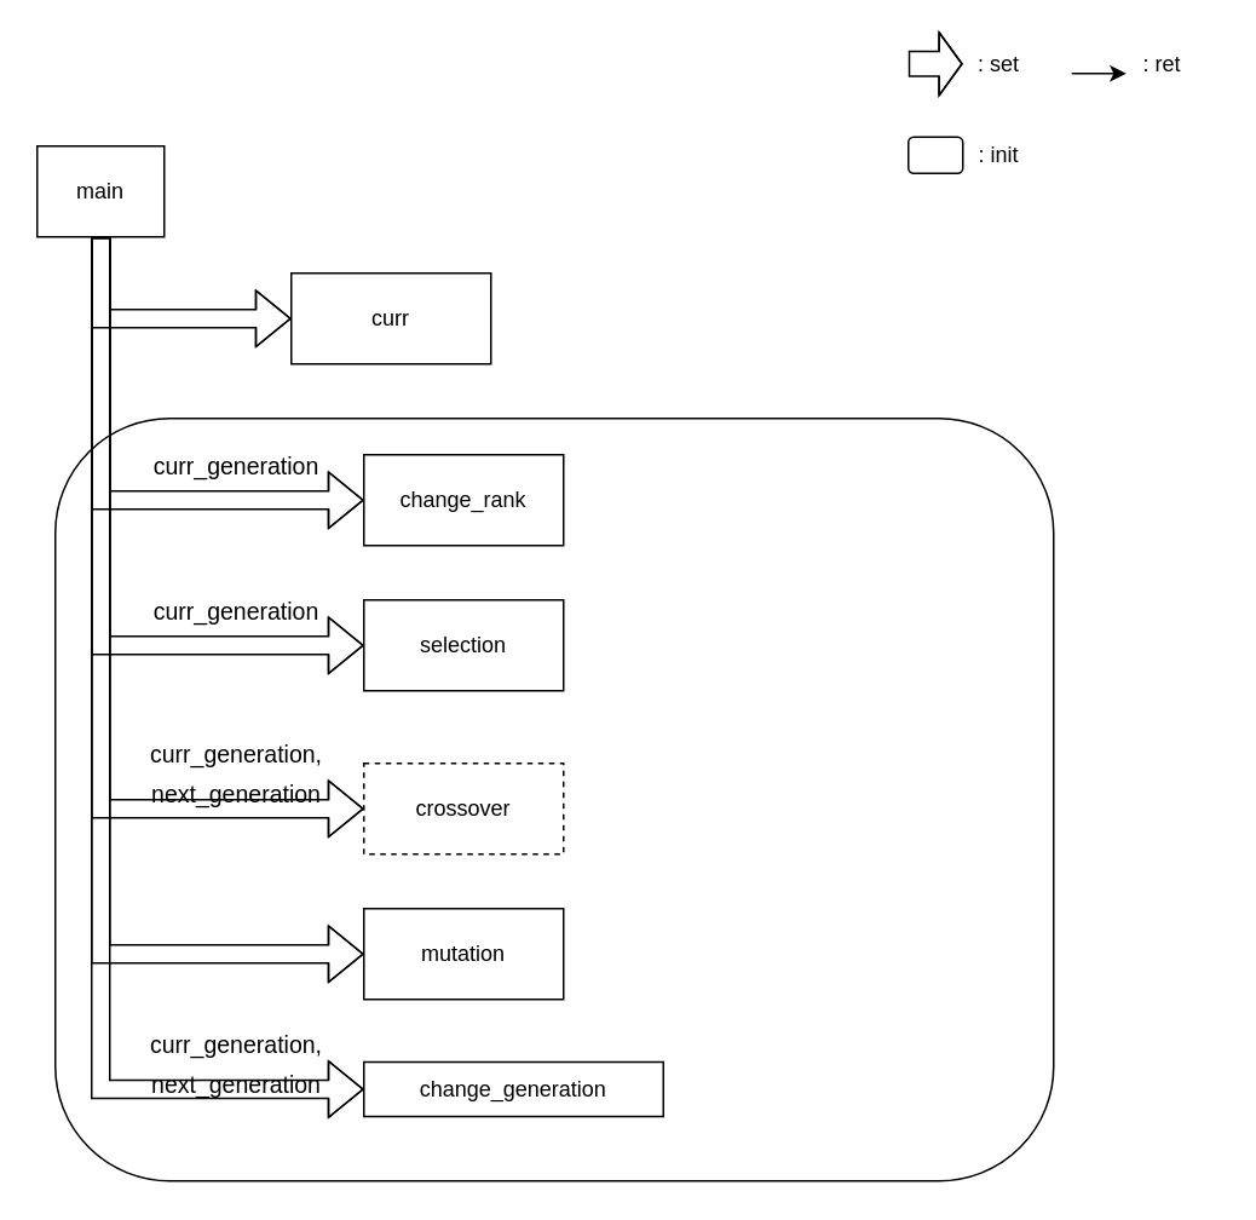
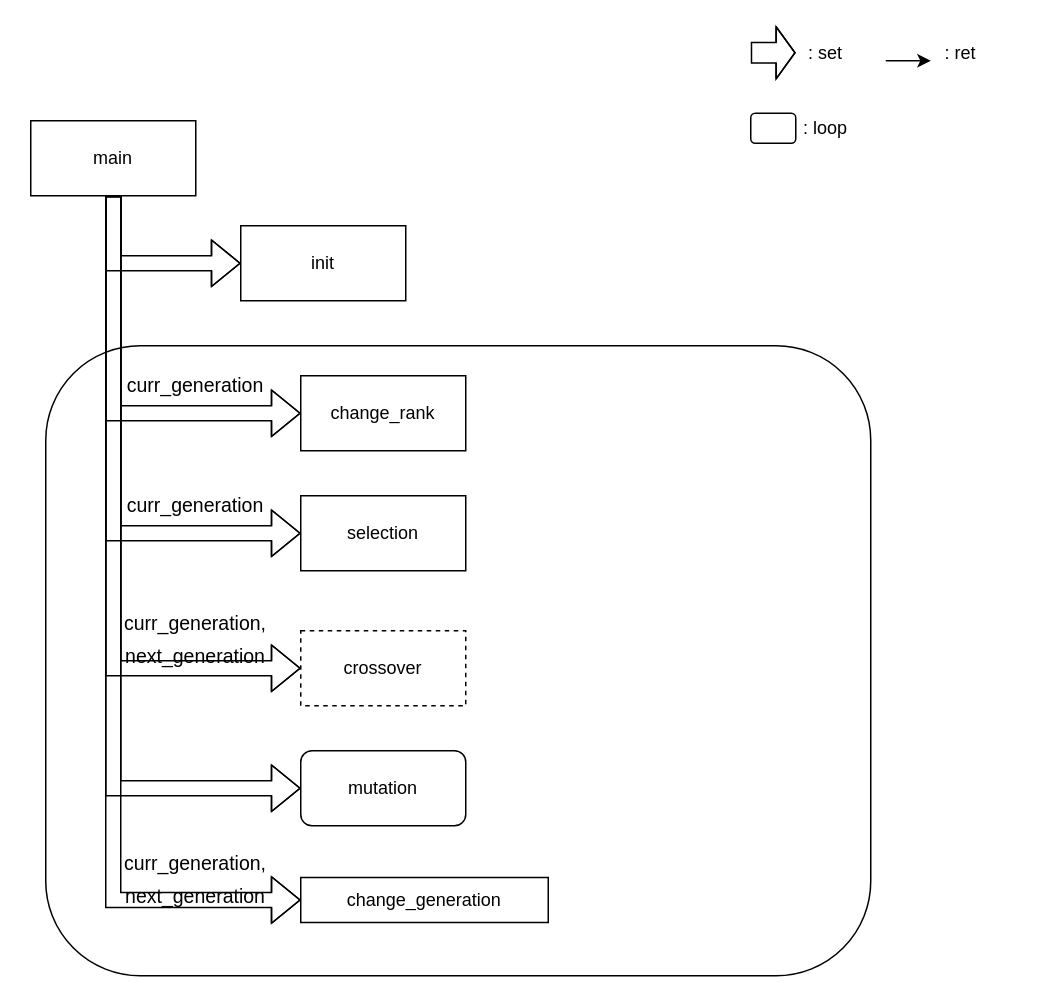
  <mxCell id="0" />
  <mxCell id="1" parent="0" />
  <mxCell id="2" value="" style="shape=flexArrow;endArrow=classic;html=1;rounded=0;strokeWidth=1;edgeStyle=orthogonalEdgeStyle;width=13.714;endSize=3.863;" parent="1" edge="1"><mxGeometry width="50" height="50" relative="1" as="geometry"><mxPoint x="500" y="34.71" as="sourcePoint" /><mxPoint x="530" y="34.71" as="targetPoint" /><Array as="points"><mxPoint x="510" y="35" /><mxPoint x="510" y="35" /></Array></mxGeometry></mxCell>
  <mxCell id="3" value=": set" style="text;html=1;strokeColor=none;fillColor=none;align=center;verticalAlign=middle;whiteSpace=wrap;rounded=0;" parent="1" vertex="1"><mxGeometry x="520" y="20" width="60" height="30" as="geometry" /></mxCell>
  <mxCell id="4" value="" style="endArrow=classic;html=1;rounded=0;strokeWidth=1;edgeStyle=orthogonalEdgeStyle;" parent="1" edge="1"><mxGeometry width="50" height="50" relative="1" as="geometry"><mxPoint x="590" y="40" as="sourcePoint" /><mxPoint x="620" y="40" as="targetPoint" /></mxGeometry></mxCell>
  <mxCell id="5" value=": ret" style="text;html=1;strokeColor=none;fillColor=none;align=center;verticalAlign=middle;whiteSpace=wrap;rounded=0;" parent="1" vertex="1"><mxGeometry x="610" y="20" width="60" height="30" as="geometry" /></mxCell>
  <mxCell id="6" style="edgeStyle=orthogonalEdgeStyle;rounded=0;orthogonalLoop=1;jettySize=auto;html=1;entryX=0;entryY=0.5;entryDx=0;entryDy=0;shape=flexArrow;exitX=0.5;exitY=1;exitDx=0;exitDy=0;" parent="1" source="12" target="13" edge="1"><mxGeometry relative="1" as="geometry"><mxPoint x="75" y="140" as="sourcePoint" /></mxGeometry></mxCell>
  <mxCell id="7" style="edgeStyle=orthogonalEdgeStyle;shape=flexArrow;rounded=0;orthogonalLoop=1;jettySize=auto;html=1;entryX=0;entryY=0.5;entryDx=0;entryDy=0;exitX=0.5;exitY=1;exitDx=0;exitDy=0;" parent="1" source="12" target="15" edge="1"><mxGeometry relative="1" as="geometry" /></mxCell>
  <mxCell id="8" style="edgeStyle=orthogonalEdgeStyle;shape=flexArrow;rounded=0;orthogonalLoop=1;jettySize=auto;html=1;exitX=0.5;exitY=1;exitDx=0;exitDy=0;entryX=0;entryY=0.5;entryDx=0;entryDy=0;" parent="1" source="12" target="16" edge="1"><mxGeometry relative="1" as="geometry" /></mxCell>
  <mxCell id="9" style="edgeStyle=orthogonalEdgeStyle;shape=flexArrow;rounded=0;orthogonalLoop=1;jettySize=auto;html=1;entryX=0;entryY=0.5;entryDx=0;entryDy=0;exitX=0.5;exitY=1;exitDx=0;exitDy=0;" parent="1" source="12" target="17" edge="1"><mxGeometry relative="1" as="geometry" /></mxCell>
  <mxCell id="10" style="edgeStyle=orthogonalEdgeStyle;shape=flexArrow;rounded=0;orthogonalLoop=1;jettySize=auto;html=1;exitX=0.5;exitY=1;exitDx=0;exitDy=0;entryX=0;entryY=0.5;entryDx=0;entryDy=0;" parent="1" source="12" target="18" edge="1"><mxGeometry relative="1" as="geometry" /></mxCell>
  <mxCell id="11" style="edgeStyle=orthogonalEdgeStyle;rounded=0;orthogonalLoop=1;jettySize=auto;html=1;exitX=0.5;exitY=1;exitDx=0;exitDy=0;entryX=0;entryY=0.5;entryDx=0;entryDy=0;shape=flexArrow;" edge="1" parent="1" source="12" target="20"><mxGeometry relative="1" as="geometry" /></mxCell>
- <mxCell id="12" value="main" style="rounded=0;whiteSpace=wrap;html=1;" parent="1" vertex="1"><mxGeometry x="20" y="80" width="70" height="50" as="geometry" /></mxCell>
- <mxCell id="13" value="curr" style="rounded=0;whiteSpace=wrap;html=1;" parent="1" vertex="1"><mxGeometry x="160" y="150" width="110" height="50" as="geometry" /></mxCell>
+ <mxCell id="12" value="main" style="rounded=0;whiteSpace=wrap;html=1;" parent="1" vertex="1"><mxGeometry x="20" y="80" width="110" height="50" as="geometry" /></mxCell>
+ <mxCell id="13" value="init" style="rounded=0;whiteSpace=wrap;html=1;" parent="1" vertex="1"><mxGeometry x="160" y="150" width="110" height="50" as="geometry" /></mxCell>
  <mxCell id="14" value="" style="rounded=1;whiteSpace=wrap;html=1;fillColor=none;strokeColor=default;shadow=0;sketch=0;glass=1;" parent="1" vertex="1"><mxGeometry x="30" y="230" width="550" height="420" as="geometry" /></mxCell>
  <mxCell id="15" value="change_rank" style="rounded=0;whiteSpace=wrap;html=1;" parent="1" vertex="1"><mxGeometry x="200" y="250" width="110" height="50" as="geometry" /></mxCell>
  <mxCell id="16" value="selection&lt;span style=&quot;color: rgba(0 , 0 , 0 , 0) ; font-family: monospace ; font-size: 0px&quot;&gt;%3CmxGraphModel%3E%3Croot%3E%3CmxCell%20id%3D%220%22%2F%3E%3CmxCell%20id%3D%221%22%20parent%3D%220%22%2F%3E%3CmxCell%20id%3D%222%22%20value%3D%22set_rank%22%20style%3D%22rounded%3D0%3BwhiteSpace%3Dwrap%3Bhtml%3D1%3B%22%20vertex%3D%221%22%20parent%3D%221%22%3E%3CmxGeometry%20x%3D%22280%22%20y%3D%22250%22%20width%3D%22110%22%20height%3D%2250%22%20as%3D%22geometry%22%2F%3E%3C%2FmxCell%3E%3C%2Froot%3E%3C%2FmxGraphModel%3E&lt;/span&gt;" style="rounded=0;whiteSpace=wrap;html=1;" parent="1" vertex="1"><mxGeometry x="200" y="330" width="110" height="50" as="geometry" /></mxCell>
  <mxCell id="17" value="crossover" style="rounded=0;whiteSpace=wrap;html=1;dashed=1;" parent="1" vertex="1"><mxGeometry x="200" y="420" width="110" height="50" as="geometry" /></mxCell>
- <mxCell id="18" value="mutation" style="rounded=0;whiteSpace=wrap;html=1;" parent="1" vertex="1"><mxGeometry x="200" y="500" width="110" height="50" as="geometry" /></mxCell>
+ <mxCell id="18" value="mutation" style="whiteSpace=wrap;html=1;rounded=1;" parent="1" vertex="1"><mxGeometry x="200" y="500" width="110" height="50" as="geometry" /></mxCell>
  <mxCell id="19" value="&lt;font style=&quot;font-size: 13px&quot;&gt;curr_generation&lt;/font&gt;" style="text;html=1;strokeColor=none;fillColor=none;align=center;verticalAlign=middle;whiteSpace=wrap;rounded=0;shadow=0;glass=1;sketch=0;fontSize=18;" parent="1" vertex="1"><mxGeometry x="70" y="240" width="120" height="30" as="geometry" /></mxCell>
  <mxCell id="20" value="change_generation" style="rounded=0;whiteSpace=wrap;html=1;" vertex="1" parent="1"><mxGeometry x="200" y="584.5" width="165" height="30" as="geometry" /></mxCell>
  <mxCell id="21" value="&lt;font style=&quot;font-size: 13px&quot;&gt;curr_generation, next_generation&lt;/font&gt;" style="text;html=1;strokeColor=none;fillColor=none;align=center;verticalAlign=middle;whiteSpace=wrap;rounded=0;shadow=0;glass=1;sketch=0;fontSize=18;" vertex="1" parent="1"><mxGeometry x="70" y="570" width="120" height="30" as="geometry" /></mxCell>
  <mxCell id="22" value="&lt;font style=&quot;font-size: 13px&quot;&gt;curr_generation&lt;/font&gt;" style="text;html=1;strokeColor=none;fillColor=none;align=center;verticalAlign=middle;whiteSpace=wrap;rounded=0;shadow=0;glass=1;sketch=0;fontSize=18;" vertex="1" parent="1"><mxGeometry x="70" y="320" width="120" height="30" as="geometry" /></mxCell>
  <mxCell id="23" value="&lt;font style=&quot;font-size: 13px&quot;&gt;curr_generation, next_generation&lt;/font&gt;" style="text;html=1;strokeColor=none;fillColor=none;align=center;verticalAlign=middle;whiteSpace=wrap;rounded=0;shadow=0;glass=1;sketch=0;fontSize=18;" vertex="1" parent="1"><mxGeometry x="70" y="410" width="120" height="30" as="geometry" /></mxCell>
  <mxCell id="24" value="" style="rounded=1;whiteSpace=wrap;html=1;fillColor=none;strokeColor=default;shadow=0;sketch=0;glass=1;" vertex="1" parent="1"><mxGeometry x="500" y="75" width="30" height="20" as="geometry" /></mxCell>
- <mxCell id="25" value=": init" style="text;html=1;strokeColor=none;fillColor=none;align=center;verticalAlign=middle;whiteSpace=wrap;rounded=0;" vertex="1" parent="1"><mxGeometry x="520" y="70" width="60" height="30" as="geometry" /></mxCell>
+ <mxCell id="25" value=": loop" style="text;html=1;strokeColor=none;fillColor=none;align=center;verticalAlign=middle;whiteSpace=wrap;rounded=0;" vertex="1" parent="1"><mxGeometry x="520" y="70" width="60" height="30" as="geometry" /></mxCell>
